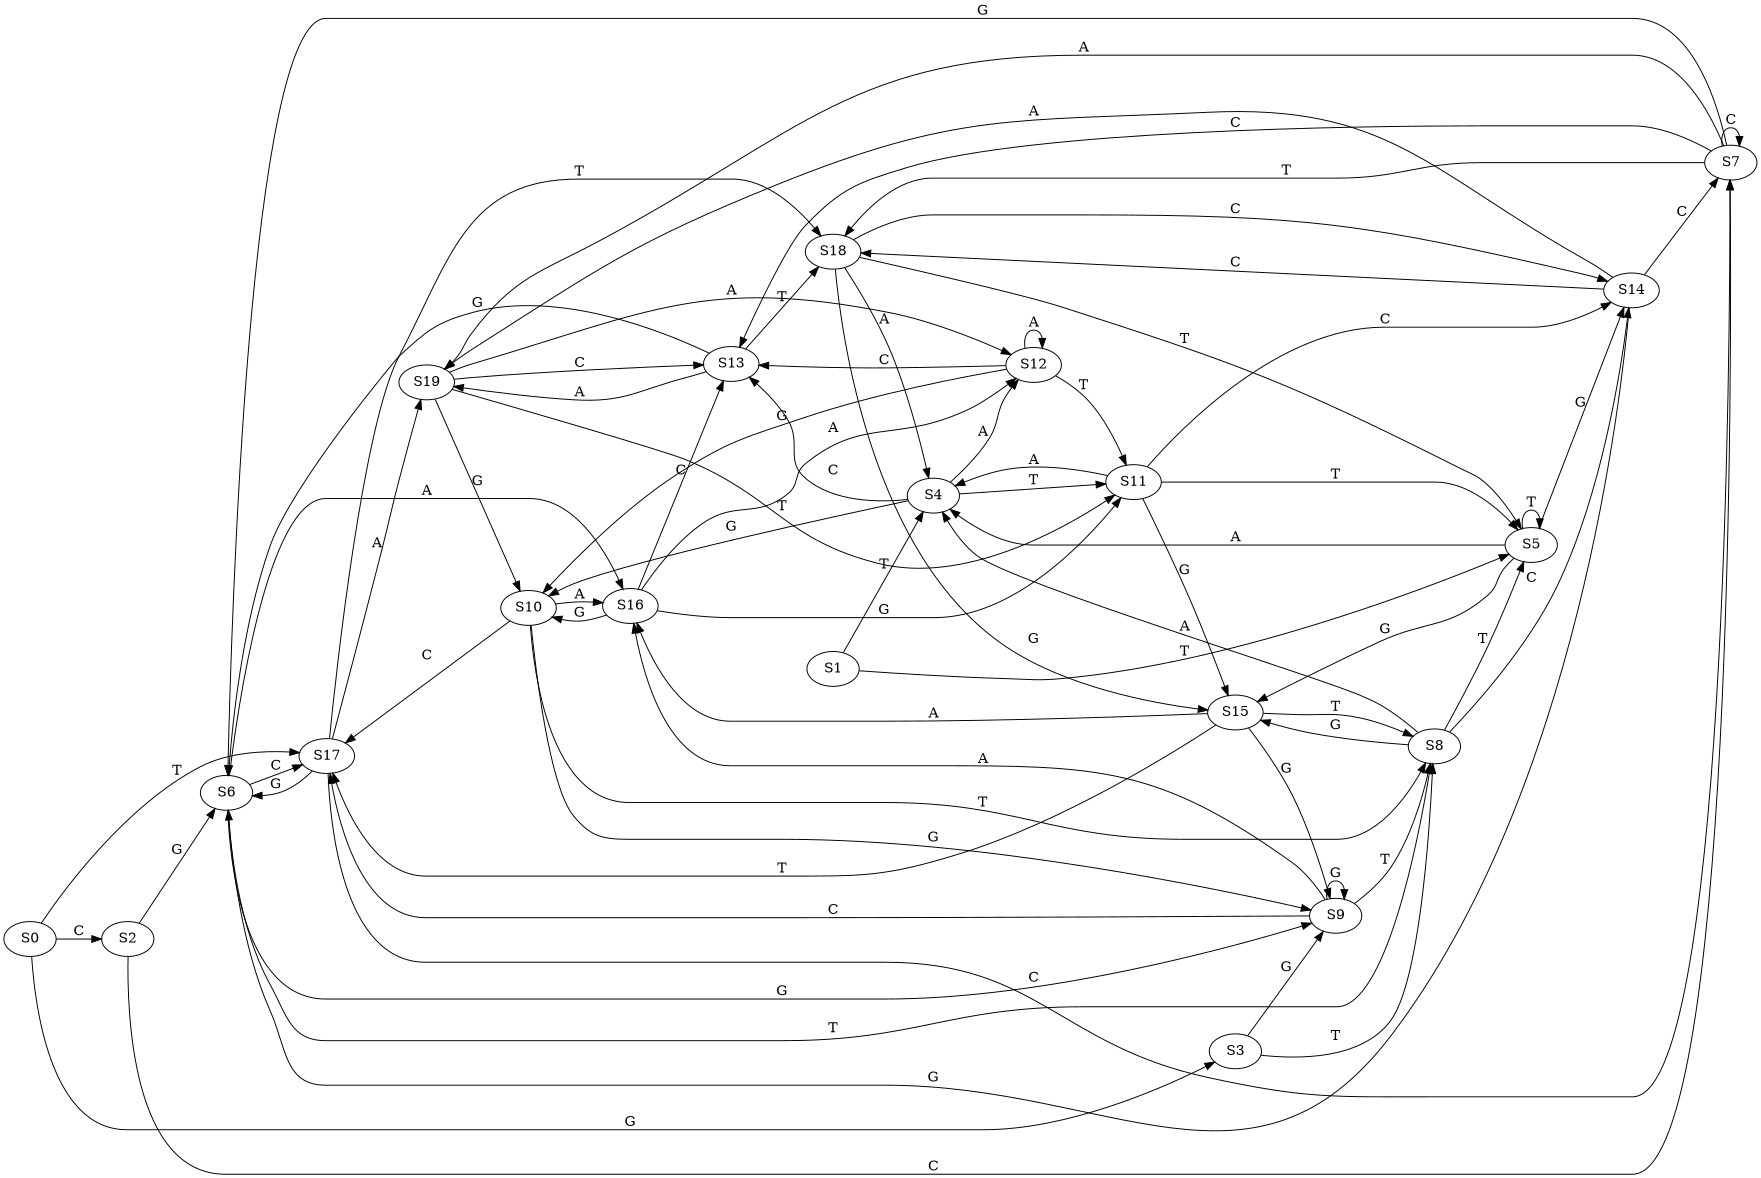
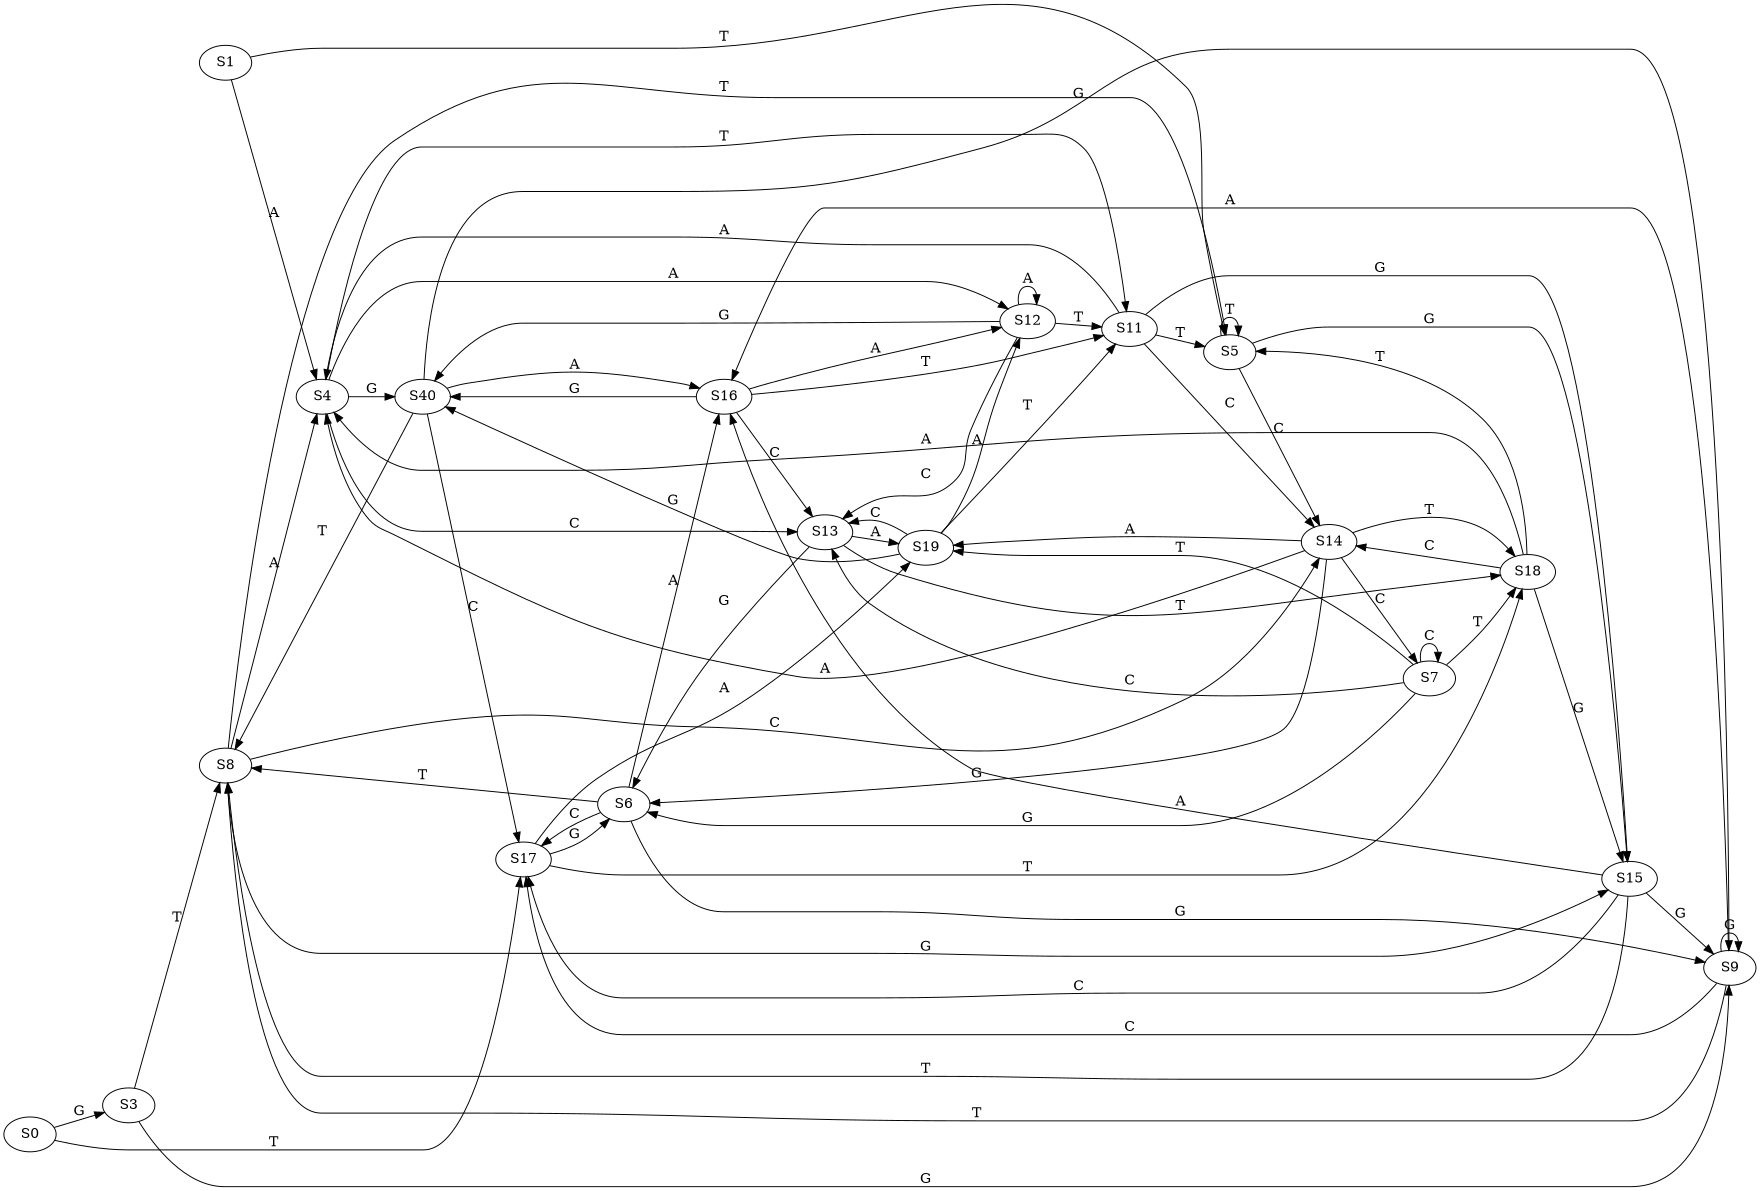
  strict digraph {
    rankdir=LR
    S0
-   S2
    S3
    S17
    S1
    S4
    S5
    S6
    S7
    S8
    S9
-   S10
+   S10 [label=S40]
    S11
    S12
    S13
    S14
    S15
    S16
    S18
    S19
-   S0 -> S2 [label=C]
    S0 -> S3 [label=G]
    S0 -> S17 [label=T]
-   S2 -> S6 [label=G]
-   S2 -> S7 [label=C]
    S3 -> S8 [label=T]
    S3 -> S9 [label=G]
    S17 -> S6 [label=G]
-   S17 -> S7 [label=C]
    S17 -> S18 [label=T]
    S17 -> S19 [label=A]
-   S1 -> S4 [label=T]
+   S1 -> S4 [label=A]
    S1 -> S5 [label=T]
    S4 -> S10 [label=G]
    S4 -> S11 [label=T]
    S4 -> S12 [label=A]
    S4 -> S13 [label=C]
-   S5 -> S4 [label=A]
+   S14 -> S4 [label=A]
    S5 -> S5 [label=T]
-   S5 -> S14 [label=G]
+   S5 -> S14 [label=C]
    S5 -> S15 [label=G]
    S6 -> S17 [label=C]
    S6 -> S8 [label=T]
    S6 -> S9 [label=G]
    S6 -> S16 [label=A]
    S7 -> S6 [label=G]
    S7 -> S7 [label=C]
    S7 -> S13 [label=C]
    S7 -> S18 [label=T]
-   S7 -> S19 [label=A]
+   S7 -> S19 [label=T]
    S8 -> S4 [label=A]
    S8 -> S5 [label=T]
    S8 -> S14 [label=C]
    S8 -> S15 [label=G]
    S9 -> S17 [label=C]
    S9 -> S8 [label=T]
    S9 -> S9 [label=G]
    S9 -> S16 [label=A]
    S10 -> S17 [label=C]
    S10 -> S8 [label=T]
    S10 -> S9 [label=G]
    S10 -> S16 [label=A]
    S11 -> S4 [label=A]
    S11 -> S5 [label=T]
    S11 -> S14 [label=C]
    S11 -> S15 [label=G]
    S12 -> S10 [label=G]
    S12 -> S11 [label=T]
    S12 -> S12 [label=A]
    S12 -> S13 [label=C]
    S13 -> S6 [label=G]
    S13 -> S18 [label=T]
    S13 -> S19 [label=A]
    S14 -> S6 [label=G]
    S14 -> S7 [label=C]
-   S14 -> S18 [label=C]
+   S14 -> S18 [label=T]
    S14 -> S19 [label=A]
-   S15 -> S17 [label=T]
+   S15 -> S17 [label=C]
    S15 -> S8 [label=T]
    S15 -> S9 [label=G]
    S15 -> S16 [label=A]
    S16 -> S10 [label=G]
-   S16 -> S11 [label=G]
+   S16 -> S11 [label=T]
    S16 -> S12 [label=A]
    S16 -> S13 [label=C]
    S18 -> S4 [label=A]
    S18 -> S5 [label=T]
    S18 -> S14 [label=C]
    S18 -> S15 [label=G]
    S19 -> S10 [label=G]
    S19 -> S11 [label=T]
    S19 -> S12 [label=A]
    S19 -> S13 [label=C]
  }
